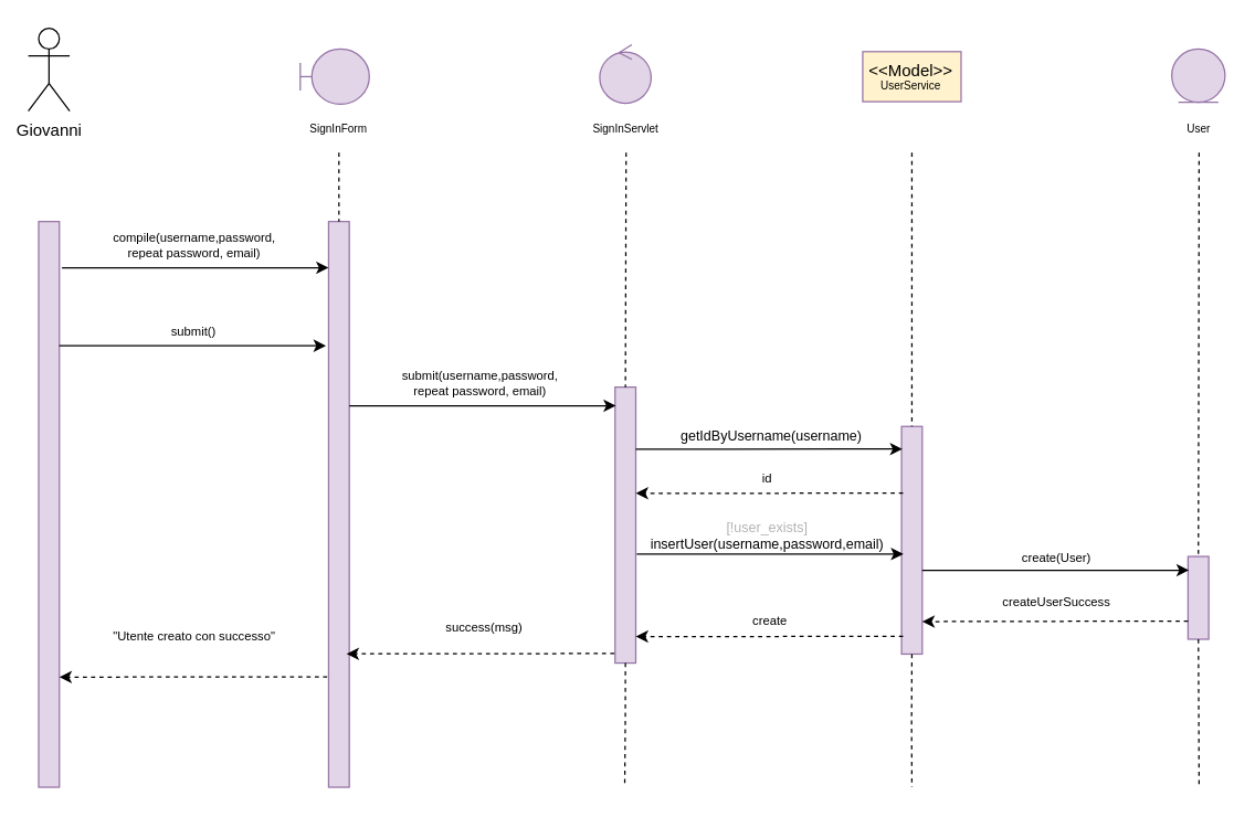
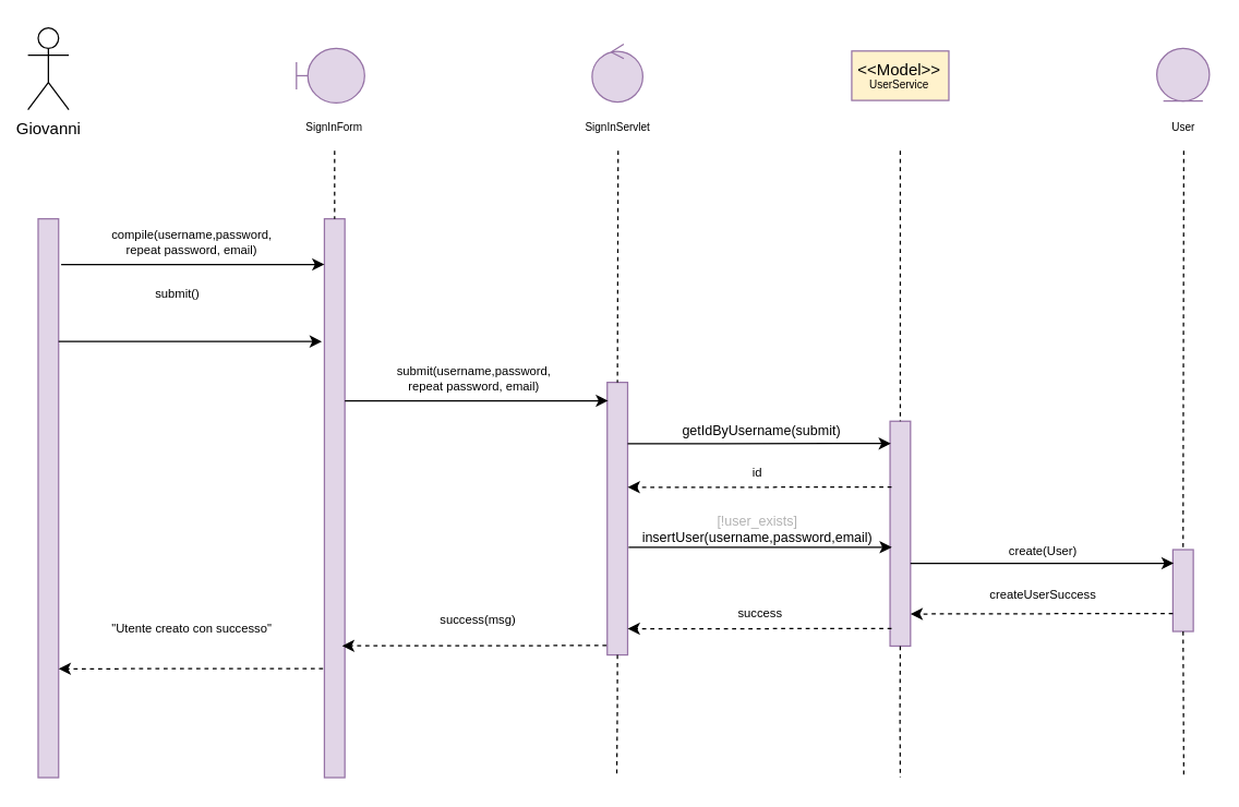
  <mxCell id="0" />
  <mxCell id="1" parent="0" />
  <mxCell id="2" value="Giovanni" style="shape=umlActor;verticalLabelPosition=bottom;verticalAlign=top;html=1;outlineConnect=0;" vertex="1" parent="1"><mxGeometry x="20" y="20" width="30" height="60" as="geometry" /></mxCell>
  <mxCell id="3" value="" style="rounded=0;whiteSpace=wrap;html=1;fillColor=#e1d5e7;strokeColor=#9673a6;" vertex="1" parent="1"><mxGeometry x="27.5" y="160" width="15" height="410" as="geometry" /></mxCell>
  <mxCell id="4" value="" style="rounded=0;whiteSpace=wrap;html=1;fillColor=#e1d5e7;strokeColor=#9673a6;" vertex="1" parent="1"><mxGeometry x="237.5" y="160" width="15" height="410" as="geometry" /></mxCell>
  <mxCell id="5" value="" style="endArrow=none;dashed=1;html=1;rounded=0;fontSize=8;entryX=0.5;entryY=0;entryDx=0;entryDy=0;exitX=0.5;exitY=1;exitDx=0;exitDy=0;" edge="1" parent="1" target="4"><mxGeometry width="50" height="50" relative="1" as="geometry"><mxPoint x="245" y="110" as="sourcePoint" /><mxPoint x="267.5" y="170" as="targetPoint" /></mxGeometry></mxCell>
  <mxCell id="6" value="&lt;div&gt;SignInForm&lt;br&gt;&lt;/div&gt;" style="text;html=1;strokeColor=none;fillColor=none;align=center;verticalAlign=middle;whiteSpace=wrap;rounded=0;fontSize=8;" vertex="1" parent="1"><mxGeometry x="230" y="85" width="30" height="15" as="geometry" /></mxCell>
- <mxCell id="7" value="submit()" style="text;html=1;strokeColor=none;fillColor=none;align=center;verticalAlign=middle;whiteSpace=wrap;rounded=0;fontSize=9;" vertex="1" parent="1"><mxGeometry x="80" y="230" width="120" height="20" as="geometry" /></mxCell>
+ <mxCell id="7" value="submit()" style="text;html=1;strokeColor=none;fillColor=none;align=center;verticalAlign=middle;whiteSpace=wrap;rounded=0;fontSize=9;" vertex="1" parent="1"><mxGeometry x="70" y="205" width="120" height="20" as="geometry" /></mxCell>
  <mxCell id="8" value="SignInServlet" style="text;html=1;strokeColor=none;fillColor=none;align=center;verticalAlign=middle;whiteSpace=wrap;rounded=0;fontSize=8;" vertex="1" parent="1"><mxGeometry x="437.5" y="85" width="30" height="15" as="geometry" /></mxCell>
  <mxCell id="9" value="" style="rounded=0;whiteSpace=wrap;html=1;fillColor=#e1d5e7;strokeColor=#9673a6;" vertex="1" parent="1"><mxGeometry x="445" y="280" width="15" height="200" as="geometry" /></mxCell>
  <mxCell id="10" value="" style="endArrow=none;dashed=1;html=1;rounded=0;fontSize=8;entryX=0.5;entryY=0;entryDx=0;entryDy=0;" edge="1" parent="1" target="9"><mxGeometry width="50" height="50" relative="1" as="geometry"><mxPoint x="453" y="110" as="sourcePoint" /><mxPoint x="497.5" y="183.5" as="targetPoint" /></mxGeometry></mxCell>
  <mxCell id="11" value="&lt;font color=&quot;#B3B3B3&quot;&gt;[!user_exists] &lt;/font&gt;insertUser(username,password,email)" style="text;html=1;strokeColor=none;fillColor=none;align=center;verticalAlign=middle;whiteSpace=wrap;rounded=0;fontSize=10;" vertex="1" parent="1"><mxGeometry x="458.75" y="373.75" width="192.5" height="29" as="geometry" /></mxCell>
  <mxCell id="12" value="" style="rounded=0;whiteSpace=wrap;html=1;fillColor=#e1d5e7;strokeColor=#9673a6;" vertex="1" parent="1"><mxGeometry x="652.5" y="308.5" width="15" height="165" as="geometry" /></mxCell>
  <mxCell id="13" value="" style="endArrow=none;dashed=1;html=1;rounded=0;fontSize=8;entryX=0.5;entryY=0;entryDx=0;entryDy=0;" edge="1" parent="1" target="12"><mxGeometry width="50" height="50" relative="1" as="geometry"><mxPoint x="660" y="110" as="sourcePoint" /><mxPoint x="682.5" y="208.5" as="targetPoint" /></mxGeometry></mxCell>
  <mxCell id="14" value="&lt;font style=&quot;font-size: 9px;&quot;&gt;create(User)&lt;/font&gt;" style="text;html=1;strokeColor=none;fillColor=none;align=center;verticalAlign=middle;whiteSpace=wrap;rounded=0;fontSize=9;" vertex="1" parent="1"><mxGeometry x="670" y="393.75" width="190" height="20" as="geometry" /></mxCell>
  <mxCell id="15" value="" style="rounded=0;whiteSpace=wrap;html=1;fillColor=#e1d5e7;strokeColor=#9673a6;" vertex="1" parent="1"><mxGeometry x="860" y="402.75" width="15" height="60" as="geometry" /></mxCell>
  <mxCell id="16" value="" style="endArrow=none;dashed=1;html=1;rounded=0;fontSize=8;entryX=0.5;entryY=0;entryDx=0;entryDy=0;" edge="1" parent="1" target="15"><mxGeometry width="50" height="50" relative="1" as="geometry"><mxPoint x="868" y="110" as="sourcePoint" /><mxPoint x="794.66" y="301.25" as="targetPoint" /></mxGeometry></mxCell>
  <mxCell id="17" value="&lt;div&gt;createUserSuccess&lt;/div&gt;" style="text;html=1;strokeColor=none;fillColor=none;align=center;verticalAlign=middle;whiteSpace=wrap;rounded=0;fontSize=9;" vertex="1" parent="1"><mxGeometry x="705" y="433" width="120" height="5" as="geometry" /></mxCell>
  <mxCell id="18" value="" style="endArrow=classic;html=1;rounded=0;dashed=1;fontSize=7;entryX=1;entryY=0.333;entryDx=0;entryDy=0;entryPerimeter=0;" edge="1" parent="1"><mxGeometry width="50" height="50" relative="1" as="geometry"><mxPoint x="860" y="449.54" as="sourcePoint" /><mxPoint x="667.5" y="449.96" as="targetPoint" /></mxGeometry></mxCell>
  <mxCell id="19" value="" style="endArrow=none;dashed=1;html=1;rounded=0;fontSize=8;exitX=0.5;exitY=1;exitDx=0;exitDy=0;" edge="1" parent="1" source="15"><mxGeometry width="50" height="50" relative="1" as="geometry"><mxPoint x="794.99" y="516.25" as="sourcePoint" /><mxPoint x="868" y="570" as="targetPoint" /></mxGeometry></mxCell>
  <mxCell id="20" value="" style="endArrow=none;dashed=1;html=1;rounded=0;fontSize=8;exitX=0.5;exitY=1;exitDx=0;exitDy=0;" edge="1" parent="1" source="12"><mxGeometry width="50" height="50" relative="1" as="geometry"><mxPoint x="660.25" y="493.5" as="sourcePoint" /><mxPoint x="660" y="570" as="targetPoint" /><Array as="points"><mxPoint x="659.76" y="523.5" /></Array></mxGeometry></mxCell>
  <mxCell id="21" value="" style="endArrow=none;dashed=1;html=1;rounded=0;fontSize=8;exitX=0.5;exitY=1;exitDx=0;exitDy=0;" edge="1" parent="1" source="9"><mxGeometry width="50" height="50" relative="1" as="geometry"><mxPoint x="452.94" y="490" as="sourcePoint" /><mxPoint x="452" y="570" as="targetPoint" /><Array as="points"><mxPoint x="452.45" y="520" /></Array></mxGeometry></mxCell>
  <mxCell id="22" value="User" style="text;html=1;strokeColor=none;fillColor=none;align=center;verticalAlign=middle;whiteSpace=wrap;rounded=0;fontSize=8;" vertex="1" parent="1"><mxGeometry x="852.5" y="85" width="30" height="15" as="geometry" /></mxCell>
  <mxCell id="23" value="" style="endArrow=classic;html=1;rounded=0;exitX=1;exitY=0;exitDx=0;exitDy=0;entryX=-0.125;entryY=0.121;entryDx=0;entryDy=0;entryPerimeter=0;" edge="1" parent="1"><mxGeometry width="50" height="50" relative="1" as="geometry"><mxPoint x="42.5" y="250.07" as="sourcePoint" /><mxPoint x="235.625" y="250" as="targetPoint" /><Array as="points"><mxPoint x="90" y="250.07" /><mxPoint x="110" y="250.07" /></Array></mxGeometry></mxCell>
  <mxCell id="24" value="" style="endArrow=classic;html=1;rounded=0;exitX=1;exitY=0;exitDx=0;exitDy=0;entryX=-0.125;entryY=0.121;entryDx=0;entryDy=0;entryPerimeter=0;" edge="1" parent="1"><mxGeometry width="50" height="50" relative="1" as="geometry"><mxPoint x="252.5" y="293.57" as="sourcePoint" /><mxPoint x="445.625" y="293.5" as="targetPoint" /><Array as="points"><mxPoint x="300" y="293.57" /><mxPoint x="320" y="293.57" /></Array></mxGeometry></mxCell>
  <mxCell id="25" value="&lt;div style=&quot;font-size: 9px&quot;&gt;&lt;font style=&quot;font-size: 9px&quot;&gt;submit(username,password,&lt;/font&gt;&lt;/div&gt;&lt;div style=&quot;font-size: 9px&quot;&gt;&lt;font style=&quot;font-size: 9px&quot;&gt;repeat password, email)&lt;/font&gt;&lt;/div&gt;" style="text;html=1;strokeColor=none;fillColor=none;align=center;verticalAlign=middle;whiteSpace=wrap;rounded=0;fontSize=9;" vertex="1" parent="1"><mxGeometry x="250" y="260" width="195" height="33.5" as="geometry" /></mxCell>
  <mxCell id="26" value="" style="endArrow=classic;html=1;rounded=0;exitX=1;exitY=0;exitDx=0;exitDy=0;entryX=-0.125;entryY=0.121;entryDx=0;entryDy=0;entryPerimeter=0;" edge="1" parent="1"><mxGeometry width="50" height="50" relative="1" as="geometry"><mxPoint x="44.38" y="193.57" as="sourcePoint" /><mxPoint x="237.505" y="193.5" as="targetPoint" /><Array as="points"><mxPoint x="91.88" y="193.57" /><mxPoint x="111.88" y="193.57" /></Array></mxGeometry></mxCell>
  <mxCell id="27" value="" style="endArrow=classic;html=1;rounded=0;dashed=1;fontSize=7;exitX=-0.047;exitY=0.97;exitDx=0;exitDy=0;exitPerimeter=0;" edge="1" parent="1"><mxGeometry width="50" height="50" relative="1" as="geometry"><mxPoint x="444.505" y="473.1" as="sourcePoint" /><mxPoint x="250.5" y="473.29" as="targetPoint" /></mxGeometry></mxCell>
  <mxCell id="28" value="" style="endArrow=classic;html=1;rounded=0;exitX=1;exitY=0;exitDx=0;exitDy=0;entryX=-0.125;entryY=0.121;entryDx=0;entryDy=0;entryPerimeter=0;" edge="1" parent="1"><mxGeometry width="50" height="50" relative="1" as="geometry"><mxPoint x="460" y="324.93" as="sourcePoint" /><mxPoint x="653.125" y="324.86" as="targetPoint" /><Array as="points"><mxPoint x="507.5" y="324.93" /><mxPoint x="527.5" y="324.93" /></Array></mxGeometry></mxCell>
  <mxCell id="29" value="&lt;div style=&quot;font-size: 9px;&quot;&gt;&lt;font style=&quot;font-size: 9px;&quot;&gt;compile(username,password,&lt;/font&gt;&lt;/div&gt;&lt;div style=&quot;font-size: 9px;&quot;&gt;&lt;font style=&quot;font-size: 9px;&quot;&gt;repeat password, email)&lt;/font&gt;&lt;/div&gt;" style="text;html=1;strokeColor=none;fillColor=none;align=center;verticalAlign=middle;whiteSpace=wrap;rounded=0;fontSize=9;" vertex="1" parent="1"><mxGeometry x="42.5" y="160" width="195" height="33.5" as="geometry" /></mxCell>
  <mxCell id="30" value="success(msg)" style="text;html=1;strokeColor=none;fillColor=none;align=center;verticalAlign=middle;whiteSpace=wrap;rounded=0;fontSize=9;" vertex="1" parent="1"><mxGeometry x="252.5" y="440" width="195" height="30" as="geometry" /></mxCell>
  <mxCell id="31" value="&quot;Utente creato con successo&quot;" style="text;html=1;strokeColor=none;fillColor=none;align=center;verticalAlign=middle;whiteSpace=wrap;rounded=0;fontSize=9;" vertex="1" parent="1"><mxGeometry x="42.5" y="444.05" width="195" height="33.5" as="geometry" /></mxCell>
- <mxCell id="32" value="create" style="text;html=1;strokeColor=none;fillColor=none;align=center;verticalAlign=middle;whiteSpace=wrap;rounded=0;fontSize=9;" vertex="1" parent="1"><mxGeometry x="459.75" y="433" width="195" height="33.5" as="geometry" /></mxCell>
+ <mxCell id="32" value="success" style="text;html=1;strokeColor=none;fillColor=none;align=center;verticalAlign=middle;whiteSpace=wrap;rounded=0;fontSize=9;" vertex="1" parent="1"><mxGeometry x="459.75" y="433" width="195" height="33.5" as="geometry" /></mxCell>
  <mxCell id="33" value="" style="endArrow=classic;html=1;rounded=0;dashed=1;fontSize=7;exitX=0.073;exitY=0.293;exitDx=0;exitDy=0;exitPerimeter=0;" edge="1" parent="1" source="12"><mxGeometry width="50" height="50" relative="1" as="geometry"><mxPoint x="649.505" y="356.6" as="sourcePoint" /><mxPoint x="460" y="357" as="targetPoint" /></mxGeometry></mxCell>
  <mxCell id="34" value="id" style="text;html=1;strokeColor=none;fillColor=none;align=center;verticalAlign=middle;whiteSpace=wrap;rounded=0;fontSize=9;" vertex="1" parent="1"><mxGeometry x="457.5" y="340" width="195" height="13.5" as="geometry" /></mxCell>
  <mxCell id="35" value="" style="endArrow=classic;html=1;rounded=0;dashed=1;fontSize=7;exitX=0.073;exitY=0.293;exitDx=0;exitDy=0;exitPerimeter=0;" edge="1" parent="1"><mxGeometry width="50" height="50" relative="1" as="geometry"><mxPoint x="653.595" y="460.665" as="sourcePoint" /><mxPoint x="460" y="460.82" as="targetPoint" /></mxGeometry></mxCell>
- <mxCell id="36" value="getIdByUsername(username)" style="text;html=1;strokeColor=none;fillColor=none;align=center;verticalAlign=middle;whiteSpace=wrap;rounded=0;fontSize=10;" vertex="1" parent="1"><mxGeometry x="462.25" y="310" width="192.5" height="10" as="geometry" /></mxCell>
+ <mxCell id="36" value="getIdByUsername(submit)" style="text;html=1;strokeColor=none;fillColor=none;align=center;verticalAlign=middle;whiteSpace=wrap;rounded=0;fontSize=10;" vertex="1" parent="1"><mxGeometry x="462.25" y="310" width="192.5" height="10" as="geometry" /></mxCell>
  <mxCell id="37" value="" style="endArrow=classic;html=1;rounded=0;exitX=1;exitY=0;exitDx=0;exitDy=0;entryX=-0.125;entryY=0.121;entryDx=0;entryDy=0;entryPerimeter=0;" edge="1" parent="1"><mxGeometry width="50" height="50" relative="1" as="geometry"><mxPoint x="460.69" y="401.07" as="sourcePoint" /><mxPoint x="653.815" y="401" as="targetPoint" /><Array as="points"><mxPoint x="508.19" y="401.07" /><mxPoint x="528.19" y="401.07" /></Array></mxGeometry></mxCell>
  <mxCell id="38" value="" style="endArrow=classic;html=1;rounded=0;exitX=1;exitY=0;exitDx=0;exitDy=0;entryX=-0.125;entryY=0.121;entryDx=0;entryDy=0;entryPerimeter=0;" edge="1" parent="1"><mxGeometry width="50" height="50" relative="1" as="geometry"><mxPoint x="667.5" y="412.82" as="sourcePoint" /><mxPoint x="860.625" y="412.75" as="targetPoint" /><Array as="points"><mxPoint x="715" y="412.82" /><mxPoint x="735" y="412.82" /></Array></mxGeometry></mxCell>
  <mxCell id="39" value="" style="endArrow=classic;html=1;rounded=0;dashed=1;fontSize=7;exitX=-0.047;exitY=0.97;exitDx=0;exitDy=0;exitPerimeter=0;" edge="1" parent="1"><mxGeometry width="50" height="50" relative="1" as="geometry"><mxPoint x="236.505" y="490" as="sourcePoint" /><mxPoint x="42.5" y="490.19" as="targetPoint" /></mxGeometry></mxCell>
  <mxCell id="40" value="" style="shape=umlBoundary;whiteSpace=wrap;html=1;fillColor=#e1d5e7;strokeColor=#9673a6;" vertex="1" parent="1"><mxGeometry x="217" y="35" width="50" height="40" as="geometry" /></mxCell>
  <mxCell id="41" value="" style="ellipse;shape=umlControl;whiteSpace=wrap;html=1;fillColor=#e1d5e7;strokeColor=#9673a6;" vertex="1" parent="1"><mxGeometry x="433.91" y="31.79" width="37.19" height="42.5" as="geometry" /></mxCell>
  <mxCell id="42" value="&lt;div&gt;&amp;lt;&amp;lt;Model&amp;gt;&amp;gt;&lt;/div&gt;&lt;div style=&quot;font-size: 8px&quot;&gt;UserService&lt;br&gt;&lt;/div&gt;" style="rounded=0;whiteSpace=wrap;html=1;fillColor=#fff2cc;strokeColor=#9673a6;" vertex="1" parent="1"><mxGeometry x="624.38" y="36.88" width="71.25" height="36.25" as="geometry" /></mxCell>
  <mxCell id="43" value="" style="ellipse;shape=umlEntity;whiteSpace=wrap;html=1;fontSize=8;fillColor=#e1d5e7;strokeColor=#9673a6;" vertex="1" parent="1"><mxGeometry x="848.2" y="35" width="38.59" height="38.59" as="geometry" /></mxCell>
